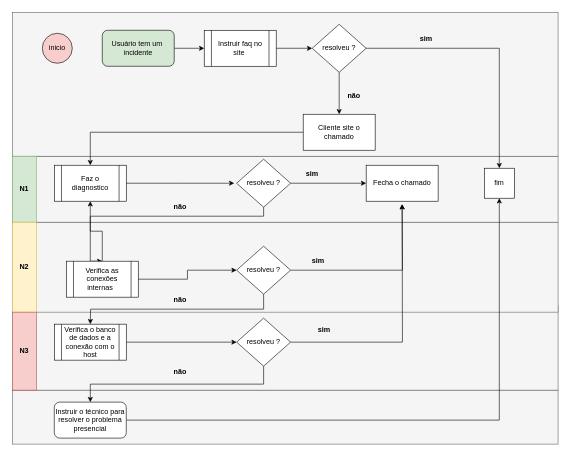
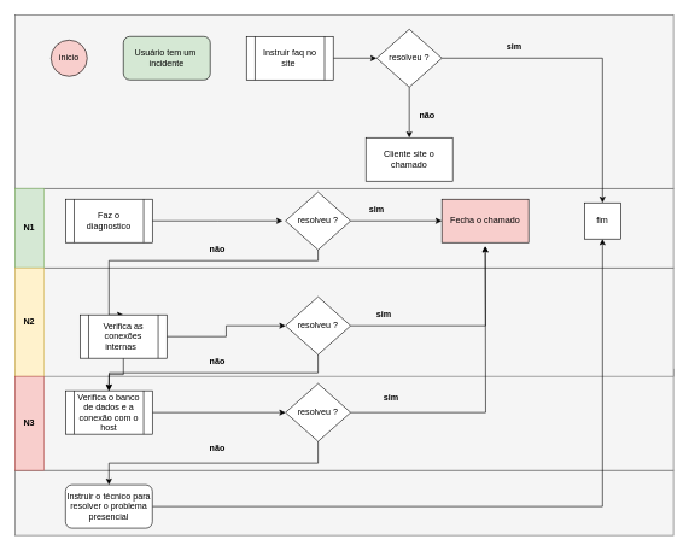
  <mxCell id="0" />
  <mxCell id="1" parent="0" />
  <mxCell id="2" value="" style="rounded=0;whiteSpace=wrap;html=1;fillColor=#f5f5f5;strokeColor=#666666;fontColor=#333333;" vertex="1" parent="1"><mxGeometry x="20" y="650" width="910" height="90" as="geometry" /></mxCell>
  <mxCell id="3" value="" style="rounded=0;whiteSpace=wrap;html=1;fillColor=#f5f5f5;strokeColor=#666666;fontColor=#333333;" vertex="1" parent="1"><mxGeometry x="20" y="510" width="910" height="140" as="geometry" /></mxCell>
  <mxCell id="4" value="" style="rounded=0;whiteSpace=wrap;html=1;fillColor=#f5f5f5;strokeColor=#666666;fontColor=#333333;" vertex="1" parent="1"><mxGeometry x="20" y="370" width="910" height="150" as="geometry" /></mxCell>
  <mxCell id="5" value="" style="rounded=0;whiteSpace=wrap;html=1;fillColor=#f5f5f5;strokeColor=#666666;fontColor=#333333;" vertex="1" parent="1"><mxGeometry x="20" y="260" width="910" height="110" as="geometry" /></mxCell>
  <mxCell id="6" value="" style="rounded=0;whiteSpace=wrap;html=1;fillColor=#f5f5f5;strokeColor=#666666;fontColor=#333333;" vertex="1" parent="1"><mxGeometry x="20" y="20" width="910" height="240" as="geometry" /></mxCell>
  <mxCell id="7" value="inicio" style="ellipse;whiteSpace=wrap;html=1;aspect=fixed;fillColor=#f8cecc;" vertex="1" parent="1"><mxGeometry x="70" y="55" width="50" height="50" as="geometry" /></mxCell>
- <mxCell id="8" style="edgeStyle=orthogonalEdgeStyle;rounded=0;orthogonalLoop=1;jettySize=auto;html=1;" edge="1" parent="1" source="9" target="11"><mxGeometry relative="1" as="geometry" /></mxCell>
  <mxCell id="9" value="Usuário tem um&amp;nbsp;&lt;br&gt;incidente" style="rounded=1;whiteSpace=wrap;html=1;fillColor=#d5e8d4;" vertex="1" parent="1"><mxGeometry x="170" y="50" width="120" height="60" as="geometry" /></mxCell>
  <mxCell id="10" style="edgeStyle=orthogonalEdgeStyle;rounded=0;orthogonalLoop=1;jettySize=auto;html=1;entryX=0;entryY=0.5;entryDx=0;entryDy=0;" edge="1" parent="1" source="11" target="18"><mxGeometry relative="1" as="geometry" /></mxCell>
  <mxCell id="11" value="Instruir faq no site&amp;nbsp;" style="shape=process;whiteSpace=wrap;html=1;backgroundOutline=1;" vertex="1" parent="1"><mxGeometry x="340" y="50" width="120" height="60" as="geometry" /></mxCell>
- <mxCell id="12" style="edgeStyle=orthogonalEdgeStyle;rounded=0;orthogonalLoop=1;jettySize=auto;html=1;entryX=0.5;entryY=0;entryDx=0;entryDy=0;" edge="1" parent="1" source="13" target="15"><mxGeometry relative="1" as="geometry" /></mxCell>
  <mxCell id="13" value="Cliente site o chamado" style="rounded=0;whiteSpace=wrap;html=1;" vertex="1" parent="1"><mxGeometry x="505" y="190" width="120" height="60" as="geometry" /></mxCell>
  <mxCell id="14" style="edgeStyle=orthogonalEdgeStyle;rounded=0;orthogonalLoop=1;jettySize=auto;html=1;exitX=1;exitY=0.5;exitDx=0;exitDy=0;" edge="1" parent="1" source="15"><mxGeometry relative="1" as="geometry"><mxPoint x="390" y="305" as="targetPoint" /></mxGeometry></mxCell>
  <mxCell id="15" value="Faz o diagnostico" style="shape=process;whiteSpace=wrap;html=1;backgroundOutline=1;" vertex="1" parent="1"><mxGeometry x="90" y="275" width="120" height="60" as="geometry" /></mxCell>
  <mxCell id="16" style="edgeStyle=orthogonalEdgeStyle;rounded=0;orthogonalLoop=1;jettySize=auto;html=1;" edge="1" parent="1" source="18" target="13"><mxGeometry relative="1" as="geometry" /></mxCell>
  <mxCell id="17" style="edgeStyle=orthogonalEdgeStyle;rounded=0;orthogonalLoop=1;jettySize=auto;html=1;exitX=1;exitY=0.5;exitDx=0;exitDy=0;entryX=0.5;entryY=0;entryDx=0;entryDy=0;" edge="1" parent="1" source="18" target="19"><mxGeometry relative="1" as="geometry" /></mxCell>
  <mxCell id="18" value="resolveu ?" style="rhombus;whiteSpace=wrap;html=1;" vertex="1" parent="1"><mxGeometry x="520" y="40" width="90" height="80" as="geometry" /></mxCell>
  <mxCell id="19" value="fim" style="whiteSpace=wrap;html=1;aspect=fixed;rounded=0;" vertex="1" parent="1"><mxGeometry x="807" y="280" width="50" height="50" as="geometry" /></mxCell>
  <mxCell id="20" value="&lt;b&gt;sim&lt;/b&gt;" style="text;html=1;strokeColor=none;fillColor=none;align=center;verticalAlign=middle;whiteSpace=wrap;rounded=0;" vertex="1" parent="1"><mxGeometry x="690" y="55" width="40" height="20" as="geometry" /></mxCell>
  <mxCell id="21" value="&lt;b&gt;não&lt;/b&gt;" style="text;html=1;strokeColor=none;fillColor=none;align=center;verticalAlign=middle;whiteSpace=wrap;rounded=0;" vertex="1" parent="1"><mxGeometry x="570" y="150" width="40" height="20" as="geometry" /></mxCell>
  <mxCell id="22" style="edgeStyle=orthogonalEdgeStyle;rounded=0;orthogonalLoop=1;jettySize=auto;html=1;entryX=0.5;entryY=0;entryDx=0;entryDy=0;" edge="1" parent="1" source="24" target="28"><mxGeometry relative="1" as="geometry"><Array as="points"><mxPoint x="439" y="360" /><mxPoint x="150" y="360" /></Array></mxGeometry></mxCell>
  <mxCell id="23" style="edgeStyle=orthogonalEdgeStyle;rounded=0;orthogonalLoop=1;jettySize=auto;html=1;" edge="1" parent="1" source="24" target="31"><mxGeometry relative="1" as="geometry" /></mxCell>
  <mxCell id="24" value="resolveu ?" style="rhombus;whiteSpace=wrap;html=1;" vertex="1" parent="1"><mxGeometry x="394" y="265" width="90" height="80" as="geometry" /></mxCell>
  <mxCell id="25" value="&lt;b&gt;sim&lt;/b&gt;" style="text;html=1;strokeColor=none;fillColor=none;align=center;verticalAlign=middle;whiteSpace=wrap;rounded=0;" vertex="1" parent="1"><mxGeometry x="500" y="280" width="40" height="20" as="geometry" /></mxCell>
  <mxCell id="26" style="edgeStyle=orthogonalEdgeStyle;rounded=0;orthogonalLoop=1;jettySize=auto;html=1;exitX=1;exitY=0.5;exitDx=0;exitDy=0;entryX=0;entryY=0.5;entryDx=0;entryDy=0;" edge="1" parent="1" source="28" target="34"><mxGeometry relative="1" as="geometry" /></mxCell>
- <mxCell id="27" style="edgeStyle=orthogonalEdgeStyle;rounded=0;orthogonalLoop=1;jettySize=auto;html=1;" edge="1" parent="1" source="28" target="15"><mxGeometry relative="1" as="geometry" /></mxCell>
+ <mxCell id="27" style="edgeStyle=orthogonalEdgeStyle;rounded=0;orthogonalLoop=1;jettySize=auto;html=1;" edge="1" parent="1" source="28" target="36"><mxGeometry relative="1" as="geometry" /></mxCell>
  <mxCell id="28" value="Verifica as conexões internas&amp;nbsp;&amp;nbsp;" style="shape=process;whiteSpace=wrap;html=1;backgroundOutline=1;" vertex="1" parent="1"><mxGeometry x="110" y="435" width="120" height="60" as="geometry" /></mxCell>
  <mxCell id="29" value="&lt;b&gt;N1&lt;/b&gt;" style="text;html=1;strokeColor=#82b366;fillColor=#d5e8d4;align=center;verticalAlign=middle;whiteSpace=wrap;rounded=0;rotation=0;" vertex="1" parent="1"><mxGeometry x="20" y="260" width="40" height="110" as="geometry" /></mxCell>
  <mxCell id="30" value="&lt;b&gt;não&lt;/b&gt;" style="text;html=1;strokeColor=none;fillColor=none;align=center;verticalAlign=middle;whiteSpace=wrap;rounded=0;" vertex="1" parent="1"><mxGeometry x="280" y="335" width="40" height="20" as="geometry" /></mxCell>
- <mxCell id="31" value="Fecha o chamado" style="rounded=0;whiteSpace=wrap;html=1;" vertex="1" parent="1"><mxGeometry x="610" y="275" width="120" height="60" as="geometry" /></mxCell>
+ <mxCell id="31" value="Fecha o chamado" style="rounded=0;whiteSpace=wrap;html=1;fillColor=#f8cecc;" vertex="1" parent="1"><mxGeometry x="610" y="275" width="120" height="60" as="geometry" /></mxCell>
  <mxCell id="32" style="edgeStyle=orthogonalEdgeStyle;rounded=0;orthogonalLoop=1;jettySize=auto;html=1;" edge="1" parent="1" source="34"><mxGeometry relative="1" as="geometry"><mxPoint x="670" y="340" as="targetPoint" /></mxGeometry></mxCell>
  <mxCell id="33" style="edgeStyle=orthogonalEdgeStyle;rounded=0;orthogonalLoop=1;jettySize=auto;html=1;exitX=0.5;exitY=1;exitDx=0;exitDy=0;" edge="1" parent="1" source="34"><mxGeometry relative="1" as="geometry"><mxPoint x="150" y="540" as="targetPoint" /></mxGeometry></mxCell>
  <mxCell id="34" value="resolveu ?" style="rhombus;whiteSpace=wrap;html=1;" vertex="1" parent="1"><mxGeometry x="394" y="410" width="90" height="80" as="geometry" /></mxCell>
  <mxCell id="35" style="edgeStyle=orthogonalEdgeStyle;rounded=0;orthogonalLoop=1;jettySize=auto;html=1;" edge="1" parent="1" source="36" target="40"><mxGeometry relative="1" as="geometry" /></mxCell>
  <mxCell id="36" value="Verifica o banco de dados e a conexão com o host" style="shape=process;whiteSpace=wrap;html=1;backgroundOutline=1;" vertex="1" parent="1"><mxGeometry x="90" y="540" width="120" height="60" as="geometry" /></mxCell>
  <mxCell id="37" value="&lt;b&gt;sim&lt;/b&gt;" style="text;html=1;strokeColor=none;fillColor=none;align=center;verticalAlign=middle;whiteSpace=wrap;rounded=0;" vertex="1" parent="1"><mxGeometry x="510" y="425" width="40" height="20" as="geometry" /></mxCell>
  <mxCell id="38" style="edgeStyle=orthogonalEdgeStyle;rounded=0;orthogonalLoop=1;jettySize=auto;html=1;" edge="1" parent="1" source="40"><mxGeometry relative="1" as="geometry"><mxPoint x="670" y="340" as="targetPoint" /></mxGeometry></mxCell>
  <mxCell id="39" style="edgeStyle=orthogonalEdgeStyle;rounded=0;orthogonalLoop=1;jettySize=auto;html=1;exitX=0.5;exitY=1;exitDx=0;exitDy=0;entryX=0.5;entryY=0;entryDx=0;entryDy=0;" edge="1" parent="1" source="40" target="44"><mxGeometry relative="1" as="geometry" /></mxCell>
  <mxCell id="40" value="resolveu ?" style="rhombus;whiteSpace=wrap;html=1;" vertex="1" parent="1"><mxGeometry x="394" y="530" width="90" height="80" as="geometry" /></mxCell>
  <mxCell id="41" value="&lt;b&gt;não&lt;/b&gt;" style="text;html=1;strokeColor=none;fillColor=none;align=center;verticalAlign=middle;whiteSpace=wrap;rounded=0;" vertex="1" parent="1"><mxGeometry x="280" y="490" width="40" height="20" as="geometry" /></mxCell>
  <mxCell id="42" value="&lt;b&gt;sim&lt;/b&gt;" style="text;html=1;strokeColor=none;fillColor=none;align=center;verticalAlign=middle;whiteSpace=wrap;rounded=0;" vertex="1" parent="1"><mxGeometry x="520" y="540" width="40" height="20" as="geometry" /></mxCell>
  <mxCell id="43" style="edgeStyle=orthogonalEdgeStyle;rounded=0;orthogonalLoop=1;jettySize=auto;html=1;exitX=1;exitY=0.5;exitDx=0;exitDy=0;entryX=0.5;entryY=1;entryDx=0;entryDy=0;" edge="1" parent="1" source="44" target="19"><mxGeometry relative="1" as="geometry" /></mxCell>
  <mxCell id="44" value="Instruir o técnico para resolver o problema presencial" style="rounded=1;whiteSpace=wrap;html=1;" vertex="1" parent="1"><mxGeometry x="90" y="670" width="120" height="60" as="geometry" /></mxCell>
  <mxCell id="45" value="&lt;b&gt;não&lt;/b&gt;" style="text;html=1;strokeColor=none;fillColor=none;align=center;verticalAlign=middle;whiteSpace=wrap;rounded=0;" vertex="1" parent="1"><mxGeometry x="280" y="610" width="40" height="20" as="geometry" /></mxCell>
  <mxCell id="46" value="&lt;b&gt;N2&lt;/b&gt;" style="text;html=1;strokeColor=#d6b656;fillColor=#fff2cc;align=center;verticalAlign=middle;whiteSpace=wrap;rounded=0;rotation=0;" vertex="1" parent="1"><mxGeometry x="20" y="370" width="40" height="150" as="geometry" /></mxCell>
  <mxCell id="47" value="&lt;b&gt;N3&lt;/b&gt;" style="text;html=1;strokeColor=#b85450;fillColor=#f8cecc;align=center;verticalAlign=middle;whiteSpace=wrap;rounded=0;rotation=0;" vertex="1" parent="1"><mxGeometry x="20" y="520" width="40" height="130" as="geometry" /></mxCell>
